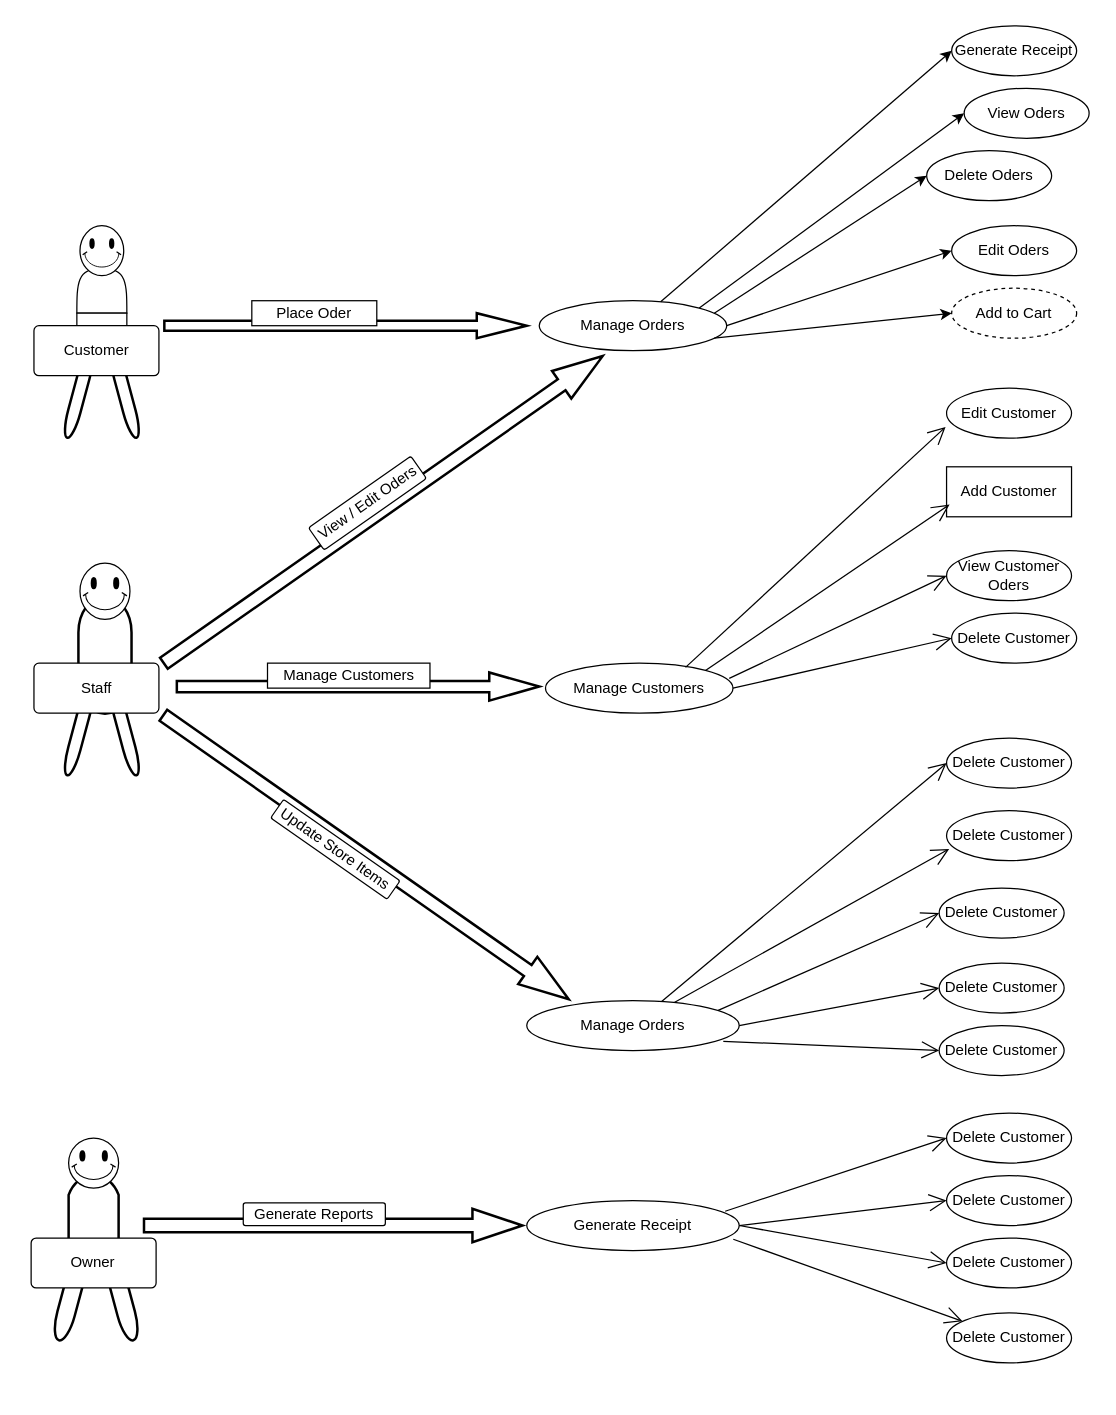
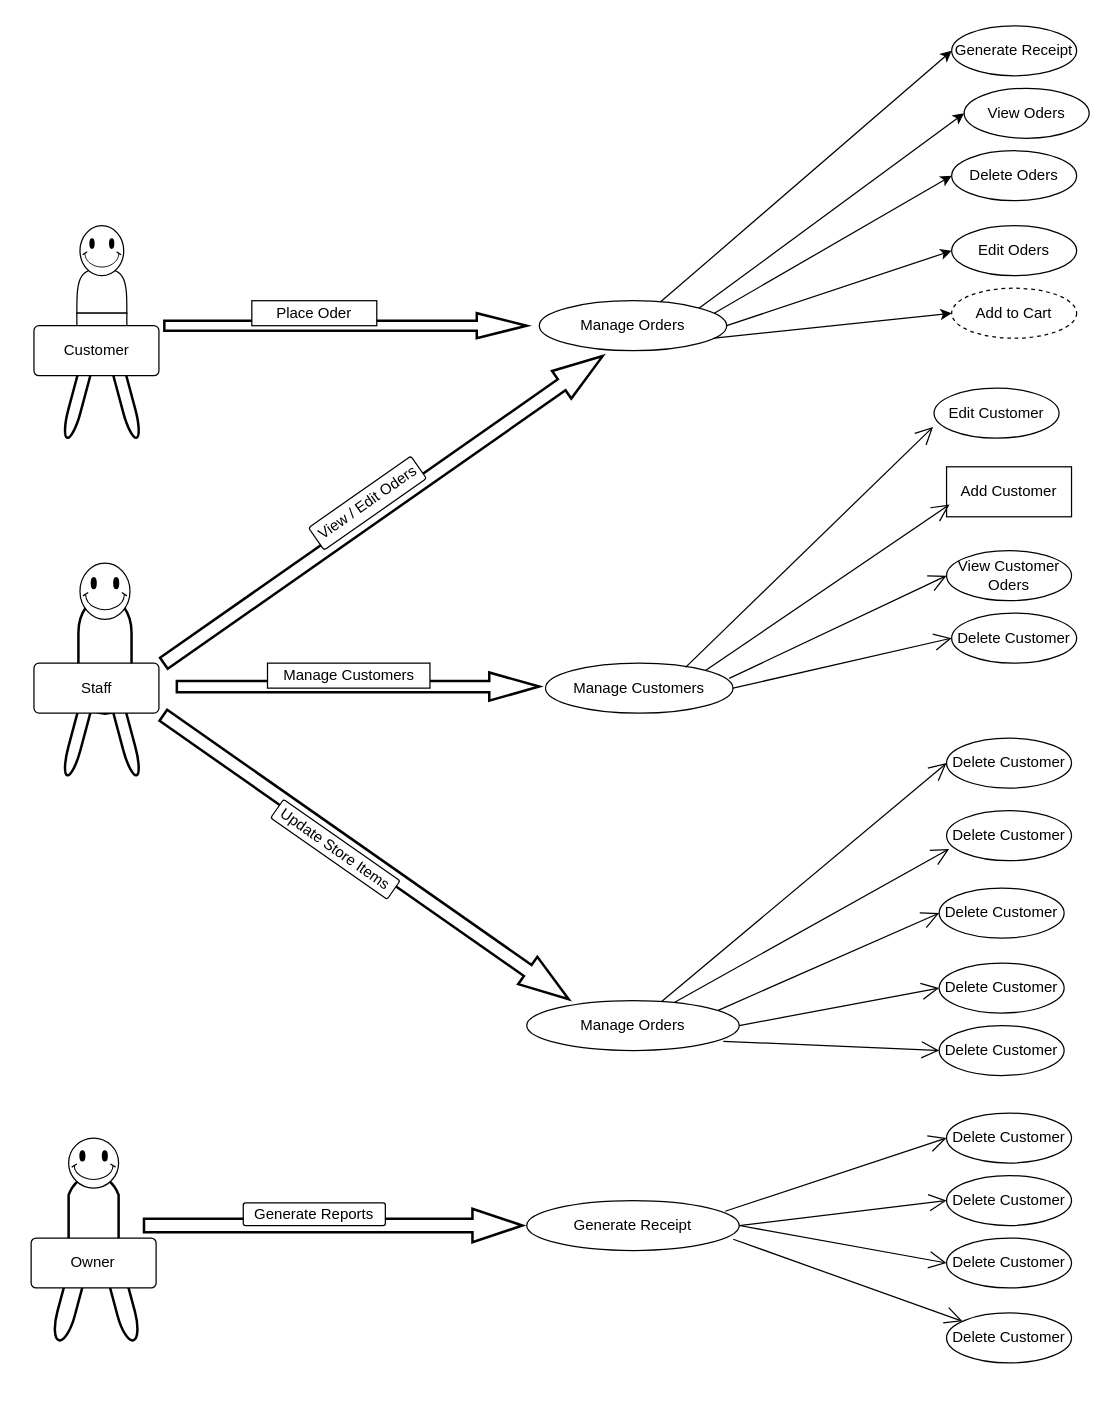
  <mxCell id="0" />
  <mxCell id="1" parent="0" />
  <mxCell id="2" value="" style="verticalLabelPosition=bottom;verticalAlign=top;html=1;strokeWidth=2;shape=mxgraph.arrows2.arrow;dy=0.6;dx=40;notch=0;" vertex="1" parent="1"><mxGeometry x="131" y="250" width="290" height="20" as="geometry" /></mxCell>
  <mxCell id="3" value="Place Oder" style="whiteSpace=wrap;html=1;align=center;" vertex="1" parent="1"><mxGeometry x="201" y="240" width="100" height="20" as="geometry" /></mxCell>
  <mxCell id="4" value="Manage Orders" style="ellipse;whiteSpace=wrap;html=1;align=center;" vertex="1" parent="1"><mxGeometry x="431" y="240" width="150" height="40" as="geometry" /></mxCell>
  <mxCell id="5" value="View Oders" style="ellipse;whiteSpace=wrap;html=1;align=center;" vertex="1" parent="1"><mxGeometry x="771" y="70" width="100" height="40" as="geometry" /></mxCell>
- <mxCell id="6" value="Delete Oders" style="ellipse;whiteSpace=wrap;html=1;align=center;" vertex="1" parent="1"><mxGeometry x="741" y="120" width="100" height="40" as="geometry" /></mxCell>
+ <mxCell id="6" value="Delete Oders" style="ellipse;whiteSpace=wrap;html=1;align=center;" vertex="1" parent="1"><mxGeometry x="761" y="120" width="100" height="40" as="geometry" /></mxCell>
  <mxCell id="7" value="Edit Oders" style="ellipse;whiteSpace=wrap;html=1;align=center;" vertex="1" parent="1"><mxGeometry x="761" y="180" width="100" height="40" as="geometry" /></mxCell>
  <mxCell id="8" value="Add to Cart" style="ellipse;whiteSpace=wrap;html=1;align=center;dashed=1;" vertex="1" parent="1"><mxGeometry x="761" y="230" width="100" height="40" as="geometry" /></mxCell>
  <mxCell id="9" value="Generate Receipt" style="ellipse;whiteSpace=wrap;html=1;align=center;" vertex="1" parent="1"><mxGeometry x="761" y="20" width="100" height="40" as="geometry" /></mxCell>
  <mxCell id="10" value="" style="endArrow=classic;html=1;rounded=0;entryX=0;entryY=0.5;entryDx=0;entryDy=0;exitX=1;exitY=0;exitDx=0;exitDy=0;" edge="1" parent="1" source="4" target="5"><mxGeometry width="50" height="50" relative="1" as="geometry"><mxPoint x="411" y="340" as="sourcePoint" /><mxPoint x="461" y="290" as="targetPoint" /></mxGeometry></mxCell>
  <mxCell id="11" value="" style="endArrow=classic;html=1;rounded=0;entryX=0;entryY=0.5;entryDx=0;entryDy=0;exitX=0.672;exitY=-0.045;exitDx=0;exitDy=0;exitPerimeter=0;" edge="1" parent="1" target="6"><mxGeometry width="50" height="50" relative="1" as="geometry"><mxPoint x="571" y="250" as="sourcePoint" /><mxPoint x="790" y="82" as="targetPoint" /></mxGeometry></mxCell>
  <mxCell id="12" value="" style="endArrow=classic;html=1;rounded=0;entryX=0;entryY=0.5;entryDx=0;entryDy=0;exitX=1;exitY=0.5;exitDx=0;exitDy=0;" edge="1" parent="1" source="4" target="7"><mxGeometry width="50" height="50" relative="1" as="geometry"><mxPoint x="571" y="270" as="sourcePoint" /><mxPoint x="790" y="102" as="targetPoint" /></mxGeometry></mxCell>
  <mxCell id="13" value="" style="endArrow=classic;html=1;rounded=0;entryX=0;entryY=0.5;entryDx=0;entryDy=0;" edge="1" parent="1" target="8"><mxGeometry width="50" height="50" relative="1" as="geometry"><mxPoint x="571" y="270" as="sourcePoint" /><mxPoint x="760" y="110" as="targetPoint" /></mxGeometry></mxCell>
  <mxCell id="14" value="" style="endArrow=classic;html=1;rounded=0;entryX=0;entryY=0.5;entryDx=0;entryDy=0;" edge="1" parent="1" source="4" target="9"><mxGeometry width="50" height="50" relative="1" as="geometry"><mxPoint x="411" y="340" as="sourcePoint" /><mxPoint x="461" y="290" as="targetPoint" /></mxGeometry></mxCell>
  <mxCell id="15" value="" style="shape=actor;whiteSpace=wrap;html=1;" vertex="1" parent="1"><mxGeometry x="61" y="190" width="40" height="60" as="geometry" /></mxCell>
  <mxCell id="16" value="" style="shape=delay;whiteSpace=wrap;html=1;rotation=90;" vertex="1" parent="1"><mxGeometry x="61" y="250" width="40" height="40" as="geometry" /></mxCell>
  <mxCell id="17" value="" style="verticalLabelPosition=bottom;verticalAlign=top;html=1;shape=mxgraph.basic.smiley" vertex="1" parent="1"><mxGeometry x="63.5" y="180" width="35" height="40" as="geometry" /></mxCell>
  <mxCell id="18" value="" style="strokeWidth=2;html=1;shape=mxgraph.flowchart.terminator;whiteSpace=wrap;rotation=90;" vertex="1" parent="1"><mxGeometry x="36.63" y="502.38" width="93.75" height="42.5" as="geometry" /></mxCell>
  <mxCell id="19" value="" style="verticalLabelPosition=bottom;verticalAlign=top;html=1;shape=mxgraph.basic.smiley" vertex="1" parent="1"><mxGeometry x="63.5" y="450" width="40" height="45" as="geometry" /></mxCell>
  <mxCell id="20" value="" style="verticalLabelPosition=bottom;verticalAlign=top;html=1;strokeWidth=2;shape=mxgraph.arrows2.arrow;dy=0.6;dx=40;notch=0;" vertex="1" parent="1"><mxGeometry x="141" y="537.5" width="290" height="22.5" as="geometry" /></mxCell>
  <mxCell id="21" value="Manage Customers" style="ellipse;whiteSpace=wrap;html=1;align=center;" vertex="1" parent="1"><mxGeometry x="436" y="530" width="150" height="40" as="geometry" /></mxCell>
- <mxCell id="22" value="Edit Customer" style="ellipse;whiteSpace=wrap;html=1;align=center;" vertex="1" parent="1"><mxGeometry x="756.92" y="310" width="100" height="40" as="geometry" /></mxCell>
+ <mxCell id="22" value="Edit Customer" style="ellipse;whiteSpace=wrap;html=1;align=center;" vertex="1" parent="1"><mxGeometry x="746.92" y="310" width="100" height="40" as="geometry" /></mxCell>
  <mxCell id="23" value="Add Customer" style="whiteSpace=wrap;html=1;align=center;rounded=0;" vertex="1" parent="1"><mxGeometry x="756.92" y="372.9" width="100" height="40" as="geometry" /></mxCell>
  <mxCell id="24" value="View Customer Oders" style="ellipse;whiteSpace=wrap;html=1;align=center;" vertex="1" parent="1"><mxGeometry x="756.92" y="440" width="100" height="40" as="geometry" /></mxCell>
  <mxCell id="25" value="Delete Customer" style="ellipse;whiteSpace=wrap;html=1;align=center;" vertex="1" parent="1"><mxGeometry x="761" y="490" width="100" height="40" as="geometry" /></mxCell>
  <mxCell id="26" value="" style="endArrow=open;endFill=1;endSize=12;html=1;rounded=0;entryX=-0.008;entryY=0.775;entryDx=0;entryDy=0;entryPerimeter=0;exitX=0.747;exitY=0.084;exitDx=0;exitDy=0;exitPerimeter=0;" edge="1" parent="1" source="21" target="22"><mxGeometry width="160" relative="1" as="geometry"><mxPoint x="351" y="640" as="sourcePoint" /><mxPoint x="511" y="640" as="targetPoint" /></mxGeometry></mxCell>
  <mxCell id="27" value="" style="endArrow=open;endFill=1;endSize=12;html=1;rounded=0;entryX=0;entryY=0.5;entryDx=0;entryDy=0;exitX=1;exitY=0.5;exitDx=0;exitDy=0;" edge="1" parent="1" source="21" target="25"><mxGeometry width="160" relative="1" as="geometry"><mxPoint x="351" y="640" as="sourcePoint" /><mxPoint x="511" y="640" as="targetPoint" /></mxGeometry></mxCell>
  <mxCell id="28" value="" style="endArrow=open;endFill=1;endSize=12;html=1;rounded=0;entryX=0.024;entryY=0.755;entryDx=0;entryDy=0;entryPerimeter=0;exitX=1;exitY=0;exitDx=0;exitDy=0;" edge="1" parent="1" source="21" target="23"><mxGeometry width="160" relative="1" as="geometry"><mxPoint x="351" y="640" as="sourcePoint" /><mxPoint x="511" y="640" as="targetPoint" /></mxGeometry></mxCell>
  <mxCell id="29" value="" style="endArrow=open;endFill=1;endSize=12;html=1;rounded=0;entryX=0;entryY=0.5;entryDx=0;entryDy=0;exitX=0.98;exitY=0.305;exitDx=0;exitDy=0;exitPerimeter=0;" edge="1" parent="1" source="21" target="24"><mxGeometry width="160" relative="1" as="geometry"><mxPoint x="351" y="640" as="sourcePoint" /><mxPoint x="511" y="640" as="targetPoint" /></mxGeometry></mxCell>
  <mxCell id="30" value="Manage Customers" style="whiteSpace=wrap;html=1;align=center;" vertex="1" parent="1"><mxGeometry x="213.55" y="530" width="130" height="20" as="geometry" /></mxCell>
  <mxCell id="31" value="" style="verticalLabelPosition=bottom;verticalAlign=top;html=1;strokeWidth=2;shape=mxgraph.arrows2.arrow;dy=0.6;dx=40;notch=0;rotation=-35;" vertex="1" parent="1"><mxGeometry x="91.88" y="393.83" width="428.59" height="26.83" as="geometry" /></mxCell>
  <mxCell id="32" value="View / Edit Oders" style="rounded=1;arcSize=10;whiteSpace=wrap;html=1;align=center;rotation=-35;" vertex="1" parent="1"><mxGeometry x="243.55" y="391.03" width="100" height="21.87" as="geometry" /></mxCell>
  <mxCell id="33" value="" style="strokeWidth=2;html=1;shape=mxgraph.flowchart.terminator;whiteSpace=wrap;rotation=75;" vertex="1" parent="1"><mxGeometry x="63.5" y="579.995" width="71.83" height="10" as="geometry" /></mxCell>
  <mxCell id="34" value="" style="strokeWidth=2;html=1;shape=mxgraph.flowchart.terminator;whiteSpace=wrap;rotation=105;" vertex="1" parent="1"><mxGeometry x="26.67" y="579.995" width="71.83" height="10" as="geometry" /></mxCell>
  <mxCell id="35" value="Staff" style="rounded=1;arcSize=10;whiteSpace=wrap;html=1;align=center;" vertex="1" parent="1"><mxGeometry x="26.67" y="530" width="100" height="40" as="geometry" /></mxCell>
  <mxCell id="36" value="" style="strokeWidth=2;html=1;shape=mxgraph.flowchart.terminator;whiteSpace=wrap;rotation=75;" vertex="1" parent="1"><mxGeometry x="63.5" y="309.995" width="71.83" height="10" as="geometry" /></mxCell>
  <mxCell id="37" value="" style="strokeWidth=2;html=1;shape=mxgraph.flowchart.terminator;whiteSpace=wrap;rotation=105;" vertex="1" parent="1"><mxGeometry x="26.67" y="309.995" width="71.83" height="10" as="geometry" /></mxCell>
  <mxCell id="38" value="Customer" style="rounded=1;arcSize=10;whiteSpace=wrap;html=1;align=center;" vertex="1" parent="1"><mxGeometry x="26.67" y="260" width="100" height="40" as="geometry" /></mxCell>
  <mxCell id="39" style="edgeStyle=orthogonalEdgeStyle;rounded=0;orthogonalLoop=1;jettySize=auto;html=1;exitX=0.5;exitY=1;exitDx=0;exitDy=0;" edge="1" parent="1"><mxGeometry relative="1" as="geometry"><mxPoint x="76.67" y="850" as="sourcePoint" /><mxPoint x="76.67" y="850" as="targetPoint" /></mxGeometry></mxCell>
  <mxCell id="40" value="" style="verticalLabelPosition=bottom;verticalAlign=top;html=1;strokeWidth=2;shape=mxgraph.arrows2.arrow;dy=0.6;dx=40;notch=0;rotation=35;" vertex="1" parent="1"><mxGeometry x="94.41" y="671.95" width="395.97" height="26.73" as="geometry" /></mxCell>
  <mxCell id="41" value="Manage Orders" style="ellipse;whiteSpace=wrap;html=1;align=center;" vertex="1" parent="1"><mxGeometry x="421" y="800" width="170" height="40" as="geometry" /></mxCell>
  <mxCell id="42" value="Update Store Items" style="rounded=1;arcSize=10;whiteSpace=wrap;html=1;align=center;rotation=35;" vertex="1" parent="1"><mxGeometry x="211" y="670" width="113.7" height="18.05" as="geometry" /></mxCell>
  <mxCell id="43" value="Delete Customer" style="ellipse;whiteSpace=wrap;html=1;align=center;" vertex="1" parent="1"><mxGeometry x="756.92" y="590" width="100" height="40" as="geometry" /></mxCell>
  <mxCell id="44" value="Delete Customer" style="ellipse;whiteSpace=wrap;html=1;align=center;" vertex="1" parent="1"><mxGeometry x="756.92" y="648.05" width="100" height="40" as="geometry" /></mxCell>
  <mxCell id="45" value="Delete Customer" style="ellipse;whiteSpace=wrap;html=1;align=center;" vertex="1" parent="1"><mxGeometry x="751" y="710" width="100" height="40" as="geometry" /></mxCell>
  <mxCell id="46" value="Delete Customer" style="ellipse;whiteSpace=wrap;html=1;align=center;" vertex="1" parent="1"><mxGeometry x="751" y="770" width="100" height="40" as="geometry" /></mxCell>
  <mxCell id="47" value="Delete Customer" style="ellipse;whiteSpace=wrap;html=1;align=center;" vertex="1" parent="1"><mxGeometry x="751" y="820" width="100" height="40" as="geometry" /></mxCell>
  <mxCell id="48" value="Delete Customer" style="ellipse;whiteSpace=wrap;html=1;align=center;" vertex="1" parent="1"><mxGeometry x="756.92" y="890" width="100" height="40" as="geometry" /></mxCell>
  <mxCell id="49" value="Delete Customer" style="ellipse;whiteSpace=wrap;html=1;align=center;" vertex="1" parent="1"><mxGeometry x="756.92" y="940" width="100" height="40" as="geometry" /></mxCell>
  <mxCell id="50" value="Delete Customer" style="ellipse;whiteSpace=wrap;html=1;align=center;" vertex="1" parent="1"><mxGeometry x="756.92" y="990" width="100" height="40" as="geometry" /></mxCell>
  <mxCell id="51" value="Delete Customer" style="ellipse;whiteSpace=wrap;html=1;align=center;" vertex="1" parent="1"><mxGeometry x="756.92" y="1050" width="100" height="40" as="geometry" /></mxCell>
  <mxCell id="52" value="" style="endArrow=open;endFill=1;endSize=12;html=1;rounded=0;entryX=0;entryY=0.5;entryDx=0;entryDy=0;" edge="1" parent="1" source="41" target="43"><mxGeometry width="160" relative="1" as="geometry"><mxPoint x="611" y="730" as="sourcePoint" /><mxPoint x="820" y="792" as="targetPoint" /></mxGeometry></mxCell>
  <mxCell id="53" value="" style="endArrow=open;endFill=1;endSize=12;html=1;rounded=0;entryX=0.021;entryY=0.765;entryDx=0;entryDy=0;entryPerimeter=0;" edge="1" parent="1" source="41" target="44"><mxGeometry width="160" relative="1" as="geometry"><mxPoint x="591" y="810" as="sourcePoint" /><mxPoint x="880" y="862" as="targetPoint" /></mxGeometry></mxCell>
  <mxCell id="54" value="" style="endArrow=open;endFill=1;endSize=12;html=1;rounded=0;entryX=0;entryY=0.5;entryDx=0;entryDy=0;exitX=0.901;exitY=0.195;exitDx=0;exitDy=0;exitPerimeter=0;" edge="1" parent="1" source="41" target="45"><mxGeometry width="160" relative="1" as="geometry"><mxPoint x="661" y="850" as="sourcePoint" /><mxPoint x="870" y="912" as="targetPoint" /></mxGeometry></mxCell>
  <mxCell id="55" value="" style="endArrow=open;endFill=1;endSize=12;html=1;rounded=0;entryX=0;entryY=0.5;entryDx=0;entryDy=0;exitX=1;exitY=0.5;exitDx=0;exitDy=0;" edge="1" parent="1" source="41" target="46"><mxGeometry width="160" relative="1" as="geometry"><mxPoint x="631" y="860" as="sourcePoint" /><mxPoint x="840" y="922" as="targetPoint" /></mxGeometry></mxCell>
  <mxCell id="56" value="" style="endArrow=open;endFill=1;endSize=12;html=1;rounded=0;exitX=0.925;exitY=0.815;exitDx=0;exitDy=0;exitPerimeter=0;entryX=0;entryY=0.5;entryDx=0;entryDy=0;" edge="1" parent="1" source="41" target="47"><mxGeometry width="160" relative="1" as="geometry"><mxPoint x="631" y="890" as="sourcePoint" /><mxPoint x="771" y="920" as="targetPoint" /></mxGeometry></mxCell>
  <mxCell id="57" value="Generate Receipt" style="ellipse;whiteSpace=wrap;html=1;align=center;" vertex="1" parent="1"><mxGeometry x="421" y="960" width="170" height="40" as="geometry" /></mxCell>
  <mxCell id="58" value="" style="endArrow=open;endFill=1;endSize=12;html=1;rounded=0;entryX=0;entryY=0.5;entryDx=0;entryDy=0;exitX=0.934;exitY=0.215;exitDx=0;exitDy=0;exitPerimeter=0;" edge="1" parent="1" source="57" target="48"><mxGeometry width="160" relative="1" as="geometry"><mxPoint x="641" y="920" as="sourcePoint" /><mxPoint x="815" y="791" as="targetPoint" /></mxGeometry></mxCell>
  <mxCell id="59" value="" style="endArrow=open;endFill=1;endSize=12;html=1;rounded=0;entryX=0;entryY=0.5;entryDx=0;entryDy=0;exitX=1;exitY=0.5;exitDx=0;exitDy=0;" edge="1" parent="1" source="57" target="49"><mxGeometry width="160" relative="1" as="geometry"><mxPoint x="701" y="960" as="sourcePoint" /><mxPoint x="875" y="831" as="targetPoint" /></mxGeometry></mxCell>
  <mxCell id="60" value="" style="endArrow=open;endFill=1;endSize=12;html=1;rounded=0;entryX=0;entryY=0.5;entryDx=0;entryDy=0;exitX=1;exitY=0.5;exitDx=0;exitDy=0;" edge="1" parent="1" source="57" target="50"><mxGeometry width="160" relative="1" as="geometry"><mxPoint x="651" y="990" as="sourcePoint" /><mxPoint x="825" y="861" as="targetPoint" /></mxGeometry></mxCell>
  <mxCell id="61" value="" style="endArrow=open;endFill=1;endSize=12;html=1;rounded=0;exitX=0.972;exitY=0.775;exitDx=0;exitDy=0;exitPerimeter=0;" edge="1" parent="1" source="57" target="51"><mxGeometry width="160" relative="1" as="geometry"><mxPoint x="611" y="1000" as="sourcePoint" /><mxPoint x="785" y="871" as="targetPoint" /></mxGeometry></mxCell>
  <mxCell id="62" value="" style="strokeWidth=2;html=1;shape=mxgraph.flowchart.delay;whiteSpace=wrap;rotation=-90;" vertex="1" parent="1"><mxGeometry x="34.1" y="960" width="80.63" height="40" as="geometry" /></mxCell>
  <mxCell id="63" value="" style="verticalLabelPosition=bottom;verticalAlign=top;html=1;shape=mxgraph.basic.smiley" vertex="1" parent="1"><mxGeometry x="54.41" y="910" width="40" height="40" as="geometry" /></mxCell>
  <mxCell id="64" style="edgeStyle=orthogonalEdgeStyle;rounded=0;orthogonalLoop=1;jettySize=auto;html=1;exitX=0.5;exitY=1;exitDx=0;exitDy=0;" edge="1" parent="1"><mxGeometry relative="1" as="geometry"><mxPoint x="71.33" y="1110" as="sourcePoint" /><mxPoint x="71.33" y="1110" as="targetPoint" /></mxGeometry></mxCell>
  <mxCell id="65" value="" style="strokeWidth=2;html=1;shape=mxgraph.flowchart.terminator;whiteSpace=wrap;rotation=75;" vertex="1" parent="1"><mxGeometry x="61" y="1030" width="71.83" height="14.28" as="geometry" /></mxCell>
  <mxCell id="66" value="" style="strokeWidth=2;html=1;shape=mxgraph.flowchart.terminator;whiteSpace=wrap;rotation=105;" vertex="1" parent="1"><mxGeometry x="20.047" y="1029.999" width="71.83" height="14.28" as="geometry" /></mxCell>
  <mxCell id="67" value="Owner" style="rounded=1;arcSize=10;whiteSpace=wrap;html=1;align=center;" vertex="1" parent="1"><mxGeometry x="24.41" y="990" width="100" height="40" as="geometry" /></mxCell>
  <mxCell id="68" value="" style="verticalLabelPosition=bottom;verticalAlign=top;html=1;strokeWidth=2;shape=mxgraph.arrows2.arrow;dy=0.6;dx=40;notch=0;rotation=0;" vertex="1" parent="1"><mxGeometry x="114.73" y="966.64" width="302.81" height="26.73" as="geometry" /></mxCell>
  <mxCell id="69" value="Generate Reports" style="rounded=1;arcSize=10;whiteSpace=wrap;html=1;align=center;rotation=0;" vertex="1" parent="1"><mxGeometry x="194.145" y="961.946" width="113.7" height="18.05" as="geometry" /></mxCell>
